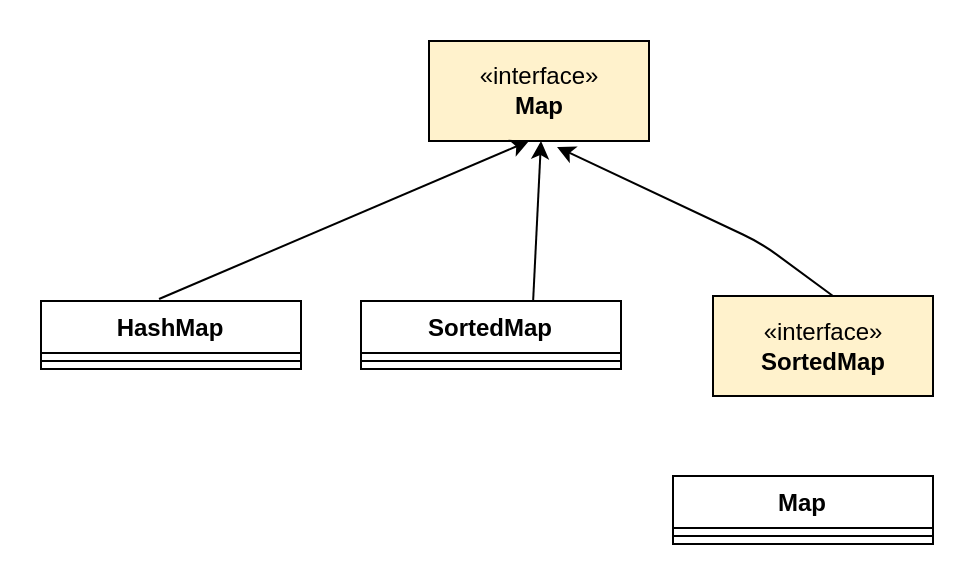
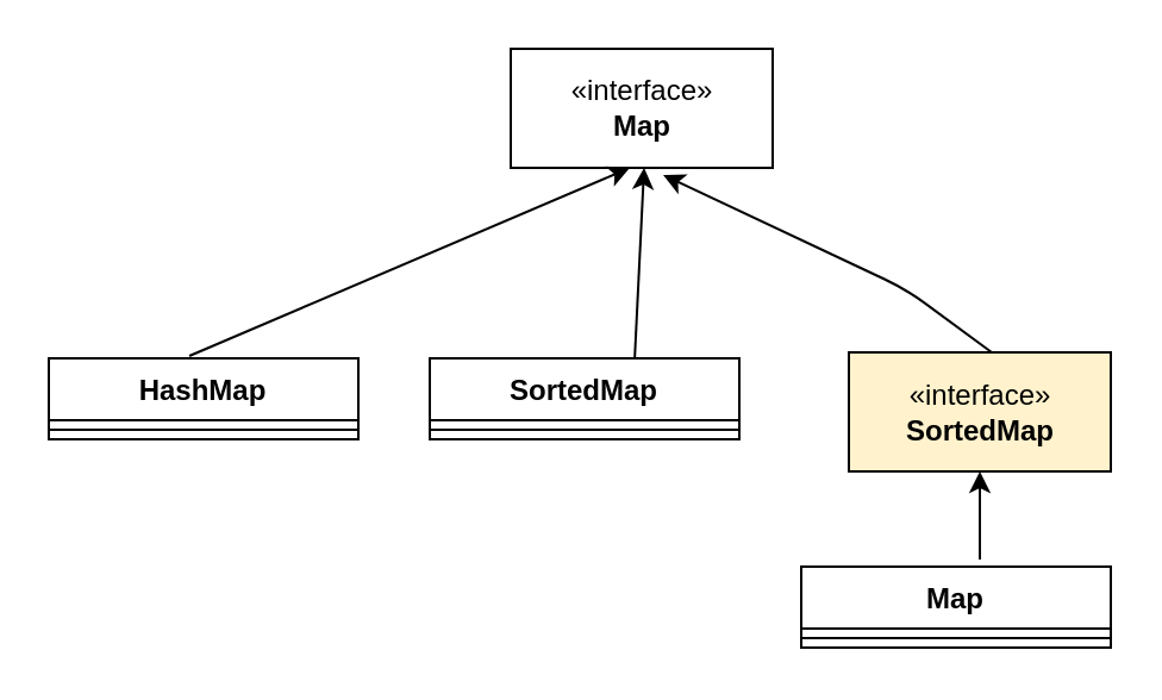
  <mxCell id="0" />
  <mxCell id="1" parent="0" />
- <mxCell id="2" value="«interface»&lt;br&gt;&lt;b&gt;Map&lt;/b&gt;" style="html=1;fillColor=#fff2cc;" vertex="1" parent="1"><mxGeometry x="214" y="20" width="110" height="50" as="geometry" /></mxCell>
+ <mxCell id="2" value="«interface»&lt;br&gt;&lt;b&gt;Map&lt;/b&gt;" style="html=1;" vertex="1" parent="1"><mxGeometry x="214" y="20" width="110" height="50" as="geometry" /></mxCell>
  <mxCell id="3" value="HashMap" style="swimlane;fontStyle=1;align=center;verticalAlign=top;childLayout=stackLayout;horizontal=1;startSize=26;horizontalStack=0;resizeParent=1;resizeParentMax=0;resizeLast=0;collapsible=1;marginBottom=0;" vertex="1" parent="1"><mxGeometry x="20" y="150" width="130" height="34" as="geometry" /></mxCell>
  <mxCell id="4" value="" style="line;strokeWidth=1;fillColor=none;align=left;verticalAlign=middle;spacingTop=-1;spacingLeft=3;spacingRight=3;rotatable=0;labelPosition=right;points=[];portConstraint=eastwest;" vertex="1" parent="3"><mxGeometry y="26" width="130" height="8" as="geometry" /></mxCell>
  <mxCell id="5" value="SortedMap" style="swimlane;fontStyle=1;align=center;verticalAlign=top;childLayout=stackLayout;horizontal=1;startSize=26;horizontalStack=0;resizeParent=1;resizeParentMax=0;resizeLast=0;collapsible=1;marginBottom=0;" vertex="1" parent="1"><mxGeometry x="180" y="150" width="130" height="34" as="geometry" /></mxCell>
  <mxCell id="6" value="" style="line;strokeWidth=1;fillColor=none;align=left;verticalAlign=middle;spacingTop=-1;spacingLeft=3;spacingRight=3;rotatable=0;labelPosition=right;points=[];portConstraint=eastwest;" vertex="1" parent="5"><mxGeometry y="26" width="130" height="8" as="geometry" /></mxCell>
  <mxCell id="7" value="«interface»&lt;br&gt;&lt;b&gt;SortedMap&lt;/b&gt;" style="html=1;fillColor=#fff2cc;" vertex="1" parent="1"><mxGeometry x="356" y="147.5" width="110" height="50" as="geometry" /></mxCell>
  <mxCell id="8" value="" style="endArrow=classic;html=1;exitX=0.454;exitY=-0.029;exitDx=0;exitDy=0;exitPerimeter=0;" edge="1" parent="1" source="3"><mxGeometry width="50" height="50" relative="1" as="geometry"><mxPoint x="214" y="120" as="sourcePoint" /><mxPoint x="264" y="70" as="targetPoint" /></mxGeometry></mxCell>
  <mxCell id="9" value="" style="endArrow=classic;html=1;exitX=0.662;exitY=0;exitDx=0;exitDy=0;exitPerimeter=0;" edge="1" parent="1" source="5"><mxGeometry width="50" height="50" relative="1" as="geometry"><mxPoint x="220" y="120" as="sourcePoint" /><mxPoint x="270" y="70" as="targetPoint" /></mxGeometry></mxCell>
+ <mxCell id="10" value="" style="endArrow=classic;html=1;entryX=0.5;entryY=1;entryDx=0;entryDy=0;exitX=0.577;exitY=-0.088;exitDx=0;exitDy=0;exitPerimeter=0;" edge="1" parent="1" source="12" target="7"><mxGeometry width="50" height="50" relative="1" as="geometry"><mxPoint x="286" y="387.5" as="sourcePoint" /><mxPoint x="336" y="337.5" as="targetPoint" /></mxGeometry></mxCell>
  <mxCell id="11" value="" style="endArrow=classic;html=1;entryX=0.582;entryY=1.06;entryDx=0;entryDy=0;entryPerimeter=0;" edge="1" parent="1" target="2"><mxGeometry width="50" height="50" relative="1" as="geometry"><mxPoint x="416" y="147.5" as="sourcePoint" /><mxPoint x="310" y="90" as="targetPoint" /><Array as="points"><mxPoint x="380" y="121" /></Array></mxGeometry></mxCell>
  <mxCell id="12" value="Map" style="swimlane;fontStyle=1;align=center;verticalAlign=top;childLayout=stackLayout;horizontal=1;startSize=26;horizontalStack=0;resizeParent=1;resizeParentMax=0;resizeLast=0;collapsible=1;marginBottom=0;" vertex="1" parent="1"><mxGeometry x="336" y="237.5" width="130" height="34" as="geometry" /></mxCell>
  <mxCell id="13" value="" style="line;strokeWidth=1;fillColor=none;align=left;verticalAlign=middle;spacingTop=-1;spacingLeft=3;spacingRight=3;rotatable=0;labelPosition=right;points=[];portConstraint=eastwest;" vertex="1" parent="12"><mxGeometry y="26" width="130" height="8" as="geometry" /></mxCell>
